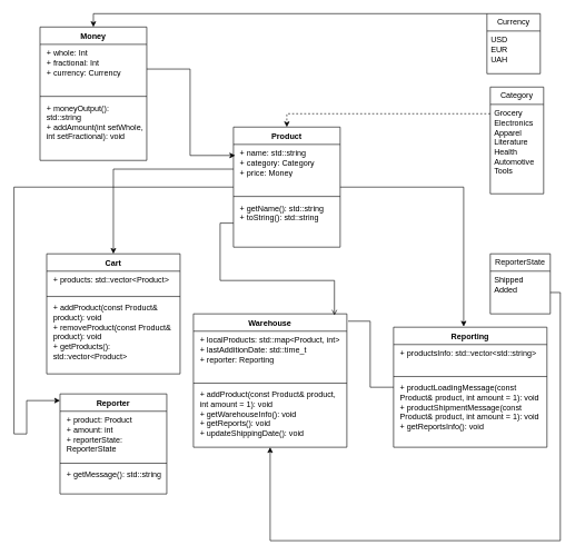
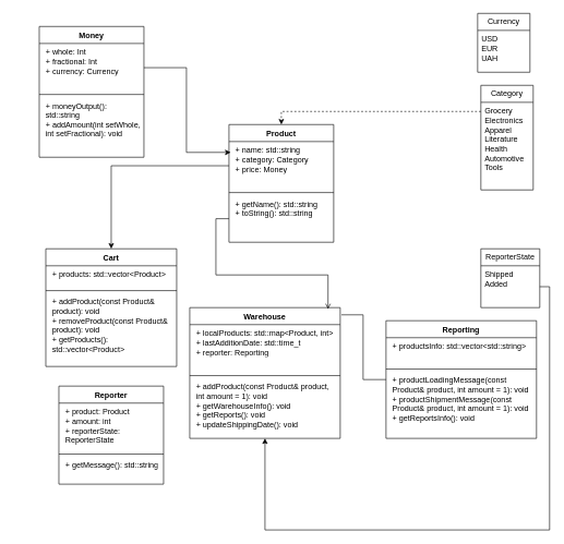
  <mxCell id="0" />
  <mxCell id="1" parent="0" />
  <mxCell id="2" value="Money" style="swimlane;fontStyle=1;align=center;verticalAlign=top;childLayout=stackLayout;horizontal=1;startSize=26;horizontalStack=0;resizeParent=1;resizeParentMax=0;resizeLast=0;collapsible=1;marginBottom=0;whiteSpace=wrap;html=1;" vertex="1" parent="1"><mxGeometry x="59" y="40" width="160" height="200" as="geometry" /></mxCell>
  <mxCell id="3" value="&lt;p style=&quot;border-color: var(--border-color); margin: 0px 0px 0px 4px;&quot;&gt;+ whole: Int&lt;/p&gt;&lt;p style=&quot;border-color: var(--border-color); margin: 0px 0px 0px 4px;&quot;&gt;+ fractional: Int&lt;/p&gt;&lt;p style=&quot;border-color: var(--border-color); margin: 0px 0px 0px 4px;&quot;&gt;+ currency: Currency&lt;/p&gt;" style="text;strokeColor=none;fillColor=none;align=left;verticalAlign=top;spacingLeft=4;spacingRight=4;overflow=hidden;rotatable=0;points=[[0,0.5],[1,0.5]];portConstraint=eastwest;whiteSpace=wrap;html=1;" vertex="1" parent="2"><mxGeometry y="26" width="160" height="74" as="geometry" /></mxCell>
  <mxCell id="4" value="" style="line;strokeWidth=1;fillColor=none;align=left;verticalAlign=middle;spacingTop=-1;spacingLeft=3;spacingRight=3;rotatable=0;labelPosition=right;points=[];portConstraint=eastwest;strokeColor=inherit;" vertex="1" parent="2"><mxGeometry y="100" width="160" height="8" as="geometry" /></mxCell>
  <mxCell id="5" value="&lt;p style=&quot;border-color: var(--border-color); margin: 0px 0px 0px 4px;&quot;&gt;+ moneyOutput(): std::string&lt;/p&gt;&lt;p style=&quot;border-color: var(--border-color); margin: 0px 0px 0px 4px;&quot;&gt;+ addAmount(int&amp;nbsp;setWhole, int setFractional): void&lt;/p&gt;" style="text;strokeColor=none;fillColor=none;align=left;verticalAlign=top;spacingLeft=4;spacingRight=4;overflow=hidden;rotatable=0;points=[[0,0.5],[1,0.5]];portConstraint=eastwest;whiteSpace=wrap;html=1;" vertex="1" parent="2"><mxGeometry y="108" width="160" height="92" as="geometry" /></mxCell>
- <mxCell id="6" style="edgeStyle=orthogonalEdgeStyle;rounded=0;orthogonalLoop=1;jettySize=auto;html=1;" edge="1" parent="1" source="7" target="31"><mxGeometry relative="1" as="geometry"><mxPoint x="59" y="600" as="targetPoint" /><Array as="points"><mxPoint x="20" y="280" /><mxPoint x="20" y="650" /><mxPoint x="39" y="650" /><mxPoint x="39" y="600" /></Array></mxGeometry></mxCell>
  <mxCell id="7" value="Product" style="swimlane;fontStyle=1;align=center;verticalAlign=top;childLayout=stackLayout;horizontal=1;startSize=26;horizontalStack=0;resizeParent=1;resizeParentMax=0;resizeLast=0;collapsible=1;marginBottom=0;whiteSpace=wrap;html=1;" vertex="1" parent="1"><mxGeometry x="349" y="190" width="160" height="180" as="geometry" /></mxCell>
  <mxCell id="8" value="&lt;p style=&quot;border-color: var(--border-color); margin: 0px 0px 0px 4px;&quot;&gt;+ name: std::string&lt;/p&gt;&lt;p style=&quot;border-color: var(--border-color); margin: 0px 0px 0px 4px;&quot;&gt;+ category: Category&lt;/p&gt;&lt;p style=&quot;border-color: var(--border-color); margin: 0px 0px 0px 4px;&quot;&gt;+ price: Money&lt;/p&gt;" style="text;strokeColor=none;fillColor=none;align=left;verticalAlign=top;spacingLeft=4;spacingRight=4;overflow=hidden;rotatable=0;points=[[0,0.5],[1,0.5]];portConstraint=eastwest;whiteSpace=wrap;html=1;" vertex="1" parent="7"><mxGeometry y="26" width="160" height="74" as="geometry" /></mxCell>
  <mxCell id="9" value="" style="line;strokeWidth=1;fillColor=none;align=left;verticalAlign=middle;spacingTop=-1;spacingLeft=3;spacingRight=3;rotatable=0;labelPosition=right;points=[];portConstraint=eastwest;strokeColor=inherit;" vertex="1" parent="7"><mxGeometry y="100" width="160" height="8" as="geometry" /></mxCell>
  <mxCell id="10" value="&lt;p style=&quot;border-color: var(--border-color); margin: 0px 0px 0px 4px;&quot;&gt;+ getName(): std::string&lt;/p&gt;&lt;p style=&quot;border-color: var(--border-color); margin: 0px 0px 0px 4px;&quot;&gt;+&amp;nbsp;toString(): std::string&lt;/p&gt;" style="text;strokeColor=none;fillColor=none;align=left;verticalAlign=top;spacingLeft=4;spacingRight=4;overflow=hidden;rotatable=0;points=[[0,0.5],[1,0.5]];portConstraint=eastwest;whiteSpace=wrap;html=1;" vertex="1" parent="7"><mxGeometry y="108" width="160" height="72" as="geometry" /></mxCell>
  <mxCell id="11" style="edgeStyle=orthogonalEdgeStyle;rounded=0;orthogonalLoop=1;jettySize=auto;html=1;entryX=0.5;entryY=0;entryDx=0;entryDy=0;dashed=1;" edge="1" parent="1" source="12" target="7"><mxGeometry relative="1" as="geometry"><Array as="points"><mxPoint x="429" y="170" /></Array></mxGeometry></mxCell>
  <mxCell id="12" value="Category" style="swimlane;fontStyle=0;childLayout=stackLayout;horizontal=1;startSize=26;fillColor=none;horizontalStack=0;resizeParent=1;resizeParentMax=0;resizeLast=0;collapsible=1;marginBottom=0;whiteSpace=wrap;html=1;" vertex="1" parent="1"><mxGeometry x="734" y="130" width="80" height="160" as="geometry" /></mxCell>
  <mxCell id="13" value="&lt;div&gt;Grocery&lt;/div&gt;&lt;div&gt;Electronics&lt;/div&gt;&lt;div&gt;Apparel&lt;/div&gt;&lt;div&gt;Literature&lt;/div&gt;&lt;div&gt;Health&lt;/div&gt;&lt;div&gt;Automotive&lt;/div&gt;&lt;div&gt;Tools&lt;/div&gt;&lt;div&gt;&lt;br&gt;&lt;/div&gt;" style="text;strokeColor=none;fillColor=none;align=left;verticalAlign=top;spacingLeft=4;spacingRight=4;overflow=hidden;rotatable=0;points=[[0,0.5],[1,0.5]];portConstraint=eastwest;whiteSpace=wrap;html=1;" vertex="1" parent="12"><mxGeometry y="26" width="80" height="134" as="geometry" /></mxCell>
- <mxCell id="14" style="edgeStyle=orthogonalEdgeStyle;rounded=0;orthogonalLoop=1;jettySize=auto;html=1;entryX=0.5;entryY=0;entryDx=0;entryDy=0;" edge="1" parent="1" source="15" target="2"><mxGeometry relative="1" as="geometry"><Array as="points"><mxPoint x="139" y="20" /></Array></mxGeometry></mxCell>
  <mxCell id="15" value="Currency" style="swimlane;fontStyle=0;childLayout=stackLayout;horizontal=1;startSize=26;fillColor=none;horizontalStack=0;resizeParent=1;resizeParentMax=0;resizeLast=0;collapsible=1;marginBottom=0;whiteSpace=wrap;html=1;" vertex="1" parent="1"><mxGeometry x="729" y="20" width="80" height="90" as="geometry" /></mxCell>
  <mxCell id="16" value="&lt;div&gt;&lt;div&gt;USD&lt;/div&gt;&lt;div&gt;EUR&lt;/div&gt;&lt;div&gt;UAH&lt;/div&gt;&lt;/div&gt;&lt;div&gt;&lt;br&gt;&lt;/div&gt;" style="text;strokeColor=none;fillColor=none;align=left;verticalAlign=top;spacingLeft=4;spacingRight=4;overflow=hidden;rotatable=0;points=[[0,0.5],[1,0.5]];portConstraint=eastwest;whiteSpace=wrap;html=1;" vertex="1" parent="15"><mxGeometry y="26" width="80" height="64" as="geometry" /></mxCell>
  <mxCell id="17" value="ReporterState" style="swimlane;fontStyle=0;childLayout=stackLayout;horizontal=1;startSize=26;fillColor=none;horizontalStack=0;resizeParent=1;resizeParentMax=0;resizeLast=0;collapsible=1;marginBottom=0;whiteSpace=wrap;html=1;" vertex="1" parent="1"><mxGeometry x="734" y="380" width="90" height="90" as="geometry" /></mxCell>
  <mxCell id="18" value="Shipped&lt;br&gt;Added" style="text;strokeColor=none;fillColor=none;align=left;verticalAlign=top;spacingLeft=4;spacingRight=4;overflow=hidden;rotatable=0;points=[[0,0.5],[1,0.5]];portConstraint=eastwest;whiteSpace=wrap;html=1;" vertex="1" parent="17"><mxGeometry y="26" width="90" height="64" as="geometry" /></mxCell>
  <mxCell id="19" value="Cart" style="swimlane;fontStyle=1;align=center;verticalAlign=top;childLayout=stackLayout;horizontal=1;startSize=26;horizontalStack=0;resizeParent=1;resizeParentMax=0;resizeLast=0;collapsible=1;marginBottom=0;whiteSpace=wrap;html=1;" vertex="1" parent="1"><mxGeometry x="69" y="380" width="200" height="180" as="geometry" /></mxCell>
  <mxCell id="20" value="&lt;p style=&quot;border-color: var(--border-color); margin: 0px 0px 0px 4px;&quot;&gt;+ products:&amp;nbsp;std::vector&amp;lt;Product&amp;gt;&lt;/p&gt;&lt;p style=&quot;border-color: var(--border-color); margin: 0px 0px 0px 4px;&quot;&gt;&lt;br&gt;&lt;/p&gt;" style="text;strokeColor=none;fillColor=none;align=left;verticalAlign=top;spacingLeft=4;spacingRight=4;overflow=hidden;rotatable=0;points=[[0,0.5],[1,0.5]];portConstraint=eastwest;whiteSpace=wrap;html=1;" vertex="1" parent="19"><mxGeometry y="26" width="200" height="34" as="geometry" /></mxCell>
  <mxCell id="21" value="" style="line;strokeWidth=1;fillColor=none;align=left;verticalAlign=middle;spacingTop=-1;spacingLeft=3;spacingRight=3;rotatable=0;labelPosition=right;points=[];portConstraint=eastwest;strokeColor=inherit;" vertex="1" parent="19"><mxGeometry y="60" width="200" height="8" as="geometry" /></mxCell>
  <mxCell id="22" value="&lt;p style=&quot;border-color: var(--border-color); margin: 0px 0px 0px 4px;&quot;&gt;+ addProduct(const Product&amp;amp; product): void&lt;/p&gt;&lt;p style=&quot;border-color: var(--border-color); margin: 0px 0px 0px 4px;&quot;&gt;+ removeProduct(const Product&amp;amp; product): void&lt;/p&gt;&lt;p style=&quot;border-color: var(--border-color); margin: 0px 0px 0px 4px;&quot;&gt;+&amp;nbsp;getProducts(): std::vector&amp;lt;Product&amp;gt;&lt;br&gt;&lt;/p&gt;" style="text;strokeColor=none;fillColor=none;align=left;verticalAlign=top;spacingLeft=4;spacingRight=4;overflow=hidden;rotatable=0;points=[[0,0.5],[1,0.5]];portConstraint=eastwest;whiteSpace=wrap;html=1;" vertex="1" parent="19"><mxGeometry y="68" width="200" height="112" as="geometry" /></mxCell>
  <mxCell id="23" value="Reporting" style="swimlane;fontStyle=1;align=center;verticalAlign=top;childLayout=stackLayout;horizontal=1;startSize=26;horizontalStack=0;resizeParent=1;resizeParentMax=0;resizeLast=0;collapsible=1;marginBottom=0;whiteSpace=wrap;html=1;" vertex="1" parent="1"><mxGeometry x="589" y="490" width="230" height="180" as="geometry" /></mxCell>
  <mxCell id="24" value="&lt;p style=&quot;border-color: var(--border-color); margin: 0px 0px 0px 4px;&quot;&gt;+ productsInfo:&amp;nbsp;std::vector&amp;lt;std::string&amp;gt;&lt;/p&gt;" style="text;strokeColor=none;fillColor=none;align=left;verticalAlign=top;spacingLeft=4;spacingRight=4;overflow=hidden;rotatable=0;points=[[0,0.5],[1,0.5]];portConstraint=eastwest;whiteSpace=wrap;html=1;" vertex="1" parent="23"><mxGeometry y="26" width="230" height="44" as="geometry" /></mxCell>
  <mxCell id="25" value="" style="line;strokeWidth=1;fillColor=none;align=left;verticalAlign=middle;spacingTop=-1;spacingLeft=3;spacingRight=3;rotatable=0;labelPosition=right;points=[];portConstraint=eastwest;strokeColor=inherit;" vertex="1" parent="23"><mxGeometry y="70" width="230" height="8" as="geometry" /></mxCell>
  <mxCell id="26" value="&lt;p style=&quot;border-color: var(--border-color); margin: 0px 0px 0px 4px;&quot;&gt;+ productLoadingMessage(const Product&amp;amp; product, int amount = 1): void&lt;/p&gt;&lt;p style=&quot;border-color: var(--border-color); margin: 0px 0px 0px 4px;&quot;&gt;+&amp;nbsp;productShipmentMessage(const Product&amp;amp; product, int amount = 1): void&lt;/p&gt;&lt;p style=&quot;border-color: var(--border-color); margin: 0px 0px 0px 4px;&quot;&gt;+ getReportsInfo(): void&lt;/p&gt;" style="text;strokeColor=none;fillColor=none;align=left;verticalAlign=top;spacingLeft=4;spacingRight=4;overflow=hidden;rotatable=0;points=[[0,0.5],[1,0.5]];portConstraint=eastwest;whiteSpace=wrap;html=1;" vertex="1" parent="23"><mxGeometry y="78" width="230" height="102" as="geometry" /></mxCell>
  <mxCell id="27" value="Warehouse" style="swimlane;fontStyle=1;align=center;verticalAlign=top;childLayout=stackLayout;horizontal=1;startSize=26;horizontalStack=0;resizeParent=1;resizeParentMax=0;resizeLast=0;collapsible=1;marginBottom=0;whiteSpace=wrap;html=1;" vertex="1" parent="1"><mxGeometry x="289" y="470" width="230" height="200" as="geometry" /></mxCell>
  <mxCell id="28" value="&lt;p style=&quot;border-color: var(--border-color); margin: 0px 0px 0px 4px;&quot;&gt;+ localProducts:&amp;nbsp;std::map&amp;lt;Product, int&amp;gt;&lt;/p&gt;&lt;p style=&quot;border-color: var(--border-color); margin: 0px 0px 0px 4px;&quot;&gt;+ lastAdditionDate: std::time_t&lt;/p&gt;&lt;p style=&quot;border-color: var(--border-color); margin: 0px 0px 0px 4px;&quot;&gt;+ reporter: Reporting&lt;/p&gt;" style="text;strokeColor=none;fillColor=none;align=left;verticalAlign=top;spacingLeft=4;spacingRight=4;overflow=hidden;rotatable=0;points=[[0,0.5],[1,0.5]];portConstraint=eastwest;whiteSpace=wrap;html=1;" vertex="1" parent="27"><mxGeometry y="26" width="230" height="74" as="geometry" /></mxCell>
  <mxCell id="29" value="" style="line;strokeWidth=1;fillColor=none;align=left;verticalAlign=middle;spacingTop=-1;spacingLeft=3;spacingRight=3;rotatable=0;labelPosition=right;points=[];portConstraint=eastwest;strokeColor=inherit;" vertex="1" parent="27"><mxGeometry y="100" width="230" height="8" as="geometry" /></mxCell>
  <mxCell id="30" value="&lt;p style=&quot;border-color: var(--border-color); margin: 0px 0px 0px 4px;&quot;&gt;+ addProduct(const Product&amp;amp; product, int amount = 1): void&lt;/p&gt;&lt;p style=&quot;border-color: var(--border-color); margin: 0px 0px 0px 4px;&quot;&gt;+&amp;nbsp;getWarehouseInfo(): void&lt;/p&gt;&lt;p style=&quot;border-color: var(--border-color); margin: 0px 0px 0px 4px;&quot;&gt;+&amp;nbsp;getReports(): void&lt;br&gt;&lt;/p&gt;&lt;p style=&quot;border-color: var(--border-color); margin: 0px 0px 0px 4px;&quot;&gt;+&amp;nbsp;updateShippingDate(): void&lt;/p&gt;" style="text;strokeColor=none;fillColor=none;align=left;verticalAlign=top;spacingLeft=4;spacingRight=4;overflow=hidden;rotatable=0;points=[[0,0.5],[1,0.5]];portConstraint=eastwest;whiteSpace=wrap;html=1;" vertex="1" parent="27"><mxGeometry y="108" width="230" height="92" as="geometry" /></mxCell>
  <mxCell id="31" value="Reporter" style="swimlane;fontStyle=1;align=center;verticalAlign=top;childLayout=stackLayout;horizontal=1;startSize=26;horizontalStack=0;resizeParent=1;resizeParentMax=0;resizeLast=0;collapsible=1;marginBottom=0;whiteSpace=wrap;html=1;" vertex="1" parent="1"><mxGeometry x="89" y="590" width="160" height="150" as="geometry" /></mxCell>
  <mxCell id="32" value="&lt;p style=&quot;border-color: var(--border-color); margin: 0px 0px 0px 4px;&quot;&gt;+ product: Product&lt;/p&gt;&lt;p style=&quot;border-color: var(--border-color); margin: 0px 0px 0px 4px;&quot;&gt;+ amount: int&lt;/p&gt;&lt;p style=&quot;border-color: var(--border-color); margin: 0px 0px 0px 4px;&quot;&gt;+ reporterState: ReporterState&lt;/p&gt;" style="text;strokeColor=none;fillColor=none;align=left;verticalAlign=top;spacingLeft=4;spacingRight=4;overflow=hidden;rotatable=0;points=[[0,0.5],[1,0.5]];portConstraint=eastwest;whiteSpace=wrap;html=1;" vertex="1" parent="31"><mxGeometry y="26" width="160" height="74" as="geometry" /></mxCell>
  <mxCell id="33" value="" style="line;strokeWidth=1;fillColor=none;align=left;verticalAlign=middle;spacingTop=-1;spacingLeft=3;spacingRight=3;rotatable=0;labelPosition=right;points=[];portConstraint=eastwest;strokeColor=inherit;" vertex="1" parent="31"><mxGeometry y="100" width="160" height="8" as="geometry" /></mxCell>
  <mxCell id="34" value="&lt;p style=&quot;border-color: var(--border-color); margin: 0px 0px 0px 4px;&quot;&gt;+ getMessage(): std::string&lt;/p&gt;" style="text;strokeColor=none;fillColor=none;align=left;verticalAlign=top;spacingLeft=4;spacingRight=4;overflow=hidden;rotatable=0;points=[[0,0.5],[1,0.5]];portConstraint=eastwest;whiteSpace=wrap;html=1;" vertex="1" parent="31"><mxGeometry y="108" width="160" height="42" as="geometry" /></mxCell>
  <mxCell id="35" style="edgeStyle=orthogonalEdgeStyle;rounded=0;orthogonalLoop=1;jettySize=auto;html=1;entryX=0.016;entryY=0.224;entryDx=0;entryDy=0;entryPerimeter=0;" edge="1" parent="1" source="3" target="8"><mxGeometry relative="1" as="geometry" /></mxCell>
  <mxCell id="36" style="edgeStyle=orthogonalEdgeStyle;rounded=0;orthogonalLoop=1;jettySize=auto;html=1;entryX=0.919;entryY=0.011;entryDx=0;entryDy=0;entryPerimeter=0;endArrow=open;" edge="1" parent="1" source="10" target="27"><mxGeometry relative="1" as="geometry" /></mxCell>
  <mxCell id="37" style="edgeStyle=orthogonalEdgeStyle;rounded=0;orthogonalLoop=1;jettySize=auto;html=1;entryX=0.5;entryY=0;entryDx=0;entryDy=0;" edge="1" parent="1" source="8" target="19"><mxGeometry relative="1" as="geometry" /></mxCell>
- <mxCell id="38" style="edgeStyle=orthogonalEdgeStyle;rounded=0;orthogonalLoop=1;jettySize=auto;html=1;entryX=0.457;entryY=-0.005;entryDx=0;entryDy=0;entryPerimeter=0;" edge="1" parent="1" source="7" target="23"><mxGeometry relative="1" as="geometry" /></mxCell>
  <mxCell id="39" style="edgeStyle=orthogonalEdgeStyle;rounded=0;orthogonalLoop=1;jettySize=auto;html=1;entryX=1.008;entryY=0.055;entryDx=0;entryDy=0;entryPerimeter=0;endArrow=none;" edge="1" parent="1" source="23" target="27"><mxGeometry relative="1" as="geometry" /></mxCell>
  <mxCell id="40" style="edgeStyle=orthogonalEdgeStyle;rounded=0;orthogonalLoop=1;jettySize=auto;html=1;" edge="1" parent="1" source="18" target="30"><mxGeometry relative="1" as="geometry"><mxPoint x="889" y="810" as="targetPoint" /><Array as="points"><mxPoint x="839" y="438" /><mxPoint x="839" y="810" /><mxPoint x="404" y="810" /></Array></mxGeometry></mxCell>
